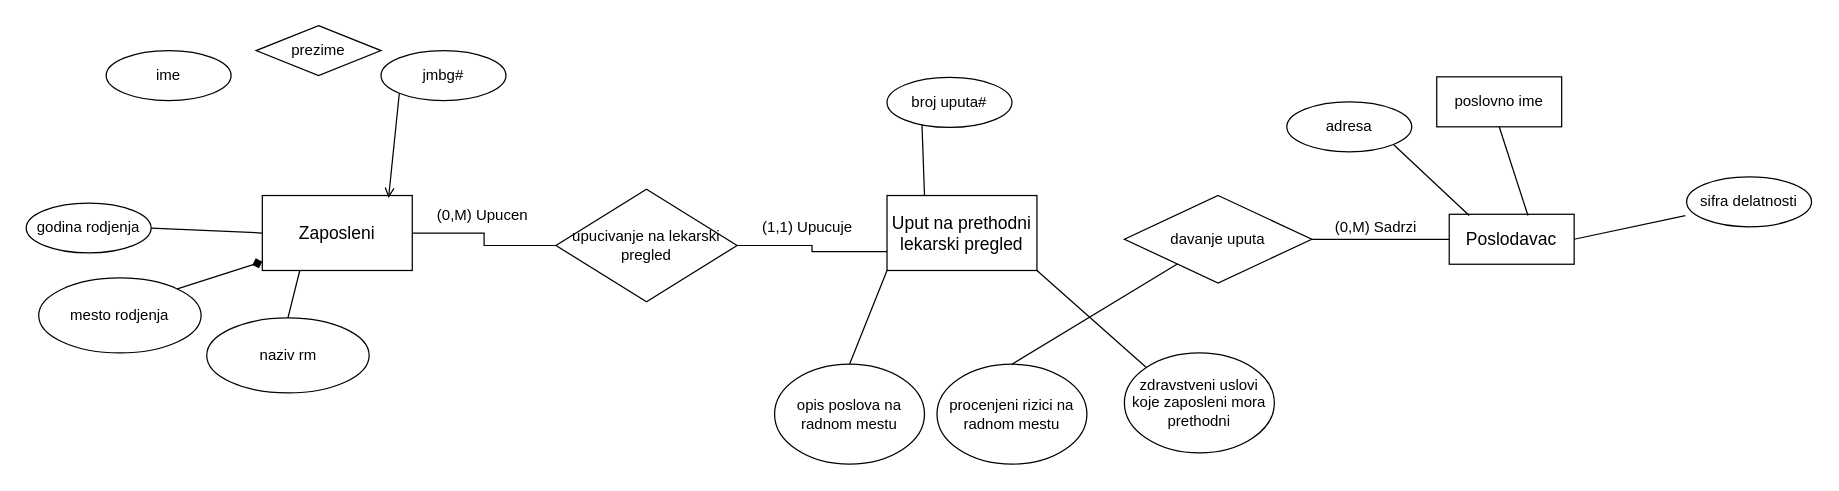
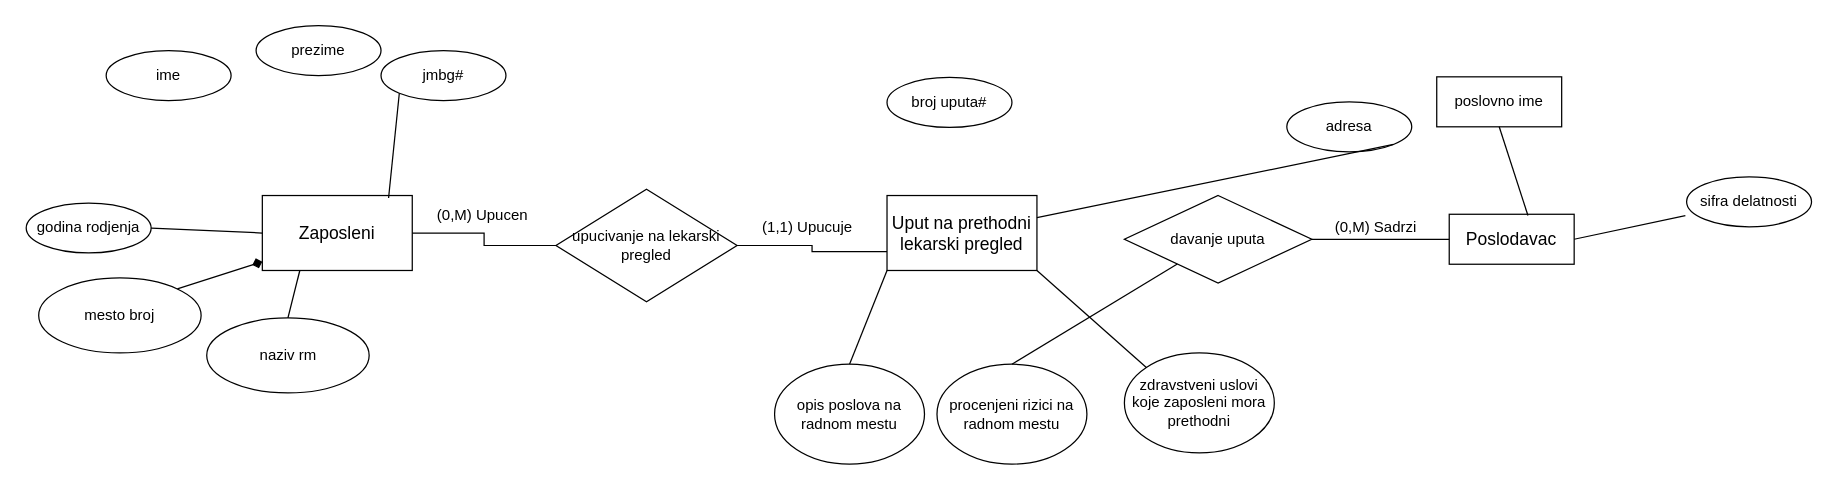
  <mxCell id="0" />
  <mxCell id="1" parent="0" />
  <mxCell id="2" style="rounded=0;orthogonalLoop=1;jettySize=auto;html=1;exitX=1;exitY=1;exitDx=0;exitDy=0;entryX=0;entryY=0;entryDx=0;entryDy=0;endArrow=none;endFill=0;" parent="1" source="3" target="36" edge="1"><mxGeometry relative="1" as="geometry" /></mxCell>
  <mxCell id="3" value="Uput na prethodni lekarski pregled" style="rounded=0;whiteSpace=wrap;html=1;fontSize=14;" parent="1" vertex="1"><mxGeometry x="709" y="156" width="120" height="60" as="geometry" /></mxCell>
  <mxCell id="4" value="&lt;font style=&quot;font-size: 14px;&quot;&gt;Poslodavac&lt;/font&gt;" style="whiteSpace=wrap;html=1;align=center;" parent="1" vertex="1"><mxGeometry x="1159" y="171" width="100" height="40" as="geometry" /></mxCell>
  <mxCell id="5" style="edgeStyle=orthogonalEdgeStyle;rounded=0;orthogonalLoop=1;jettySize=auto;html=1;exitX=1;exitY=0.5;exitDx=0;exitDy=0;entryX=0;entryY=0.5;entryDx=0;entryDy=0;endArrow=none;endFill=0;" parent="1" source="7" target="4" edge="1"><mxGeometry relative="1" as="geometry" /></mxCell>
  <mxCell id="6" value="(0,M) Sadrzi" style="edgeLabel;html=1;align=center;verticalAlign=middle;resizable=0;points=[];fontSize=12;" parent="5" vertex="1" connectable="0"><mxGeometry x="-0.036" y="3" relative="1" as="geometry"><mxPoint x="-3" y="-7" as="offset" /></mxGeometry></mxCell>
  <mxCell id="7" value="davanje uputa" style="shape=rhombus;perimeter=rhombusPerimeter;whiteSpace=wrap;html=1;align=center;" parent="1" vertex="1"><mxGeometry x="899" y="156" width="150" height="70" as="geometry" /></mxCell>
  <mxCell id="8" value="adresa" style="ellipse;whiteSpace=wrap;html=1;align=center;" parent="1" vertex="1"><mxGeometry x="1029" y="81" width="100" height="40" as="geometry" /></mxCell>
- <mxCell id="9" value="" style="endArrow=none;html=1;rounded=0;entryX=0.16;entryY=0.025;entryDx=0;entryDy=0;exitX=1;exitY=1;exitDx=0;exitDy=0;entryPerimeter=0;" parent="1" source="8" target="4" edge="1"><mxGeometry width="50" height="50" relative="1" as="geometry"><mxPoint x="1189" y="311" as="sourcePoint" /><mxPoint x="1244" y="259" as="targetPoint" /></mxGeometry></mxCell>
+ <mxCell id="9" value="" style="endArrow=none;html=1;rounded=0;exitX=1;exitY=1;exitDx=0;exitDy=0;" parent="1" source="8" target="3" edge="1"><mxGeometry width="50" height="50" relative="1" as="geometry"><mxPoint x="1189" y="311" as="sourcePoint" /><mxPoint x="1244" y="259" as="targetPoint" /></mxGeometry></mxCell>
  <mxCell id="10" value="poslovno ime" style="whiteSpace=wrap;html=1;align=center;rounded=0;" parent="1" vertex="1"><mxGeometry x="1149" y="61" width="100" height="40" as="geometry" /></mxCell>
  <mxCell id="11" value="" style="endArrow=none;html=1;rounded=0;entryX=0.63;entryY=0.025;entryDx=0;entryDy=0;exitX=0.5;exitY=1;exitDx=0;exitDy=0;entryPerimeter=0;" parent="1" source="10" target="4" edge="1"><mxGeometry width="50" height="50" relative="1" as="geometry"><mxPoint x="1309" y="301" as="sourcePoint" /><mxPoint x="1404" y="284" as="targetPoint" /></mxGeometry></mxCell>
  <mxCell id="12" value="broj uputa#" style="ellipse;whiteSpace=wrap;html=1;align=center;" parent="1" vertex="1"><mxGeometry x="709" y="61.5" width="100" height="40" as="geometry" /></mxCell>
- <mxCell id="13" value="" style="endArrow=none;html=1;rounded=0;entryX=0.25;entryY=0;entryDx=0;entryDy=0;exitX=0.28;exitY=0.95;exitDx=0;exitDy=0;exitPerimeter=0;" parent="1" source="12" target="3" edge="1"><mxGeometry width="50" height="50" relative="1" as="geometry"><mxPoint x="779" y="300.5" as="sourcePoint" /><mxPoint x="729" y="140.5" as="targetPoint" /></mxGeometry></mxCell>
  <mxCell id="14" value="sifra delatnosti" style="ellipse;whiteSpace=wrap;html=1;align=center;" parent="1" vertex="1"><mxGeometry x="1349" y="141" width="100" height="40" as="geometry" /></mxCell>
  <mxCell id="15" value="" style="endArrow=none;html=1;rounded=0;entryX=1;entryY=0.5;entryDx=0;entryDy=0;exitX=-0.01;exitY=0.775;exitDx=0;exitDy=0;exitPerimeter=0;" parent="1" source="14" target="4" edge="1"><mxGeometry width="50" height="50" relative="1" as="geometry"><mxPoint x="1473" y="136" as="sourcePoint" /><mxPoint x="1299" y="144" as="targetPoint" /></mxGeometry></mxCell>
  <mxCell id="16" value="Zaposleni" style="rounded=0;whiteSpace=wrap;html=1;fontSize=14;" parent="1" vertex="1"><mxGeometry x="209" y="156" width="120" height="60" as="geometry" /></mxCell>
  <mxCell id="17" value="" style="edgeStyle=orthogonalEdgeStyle;rounded=0;orthogonalLoop=1;jettySize=auto;html=1;endArrow=none;endFill=0;entryX=1;entryY=0.5;entryDx=0;entryDy=0;" parent="1" source="21" target="16" edge="1"><mxGeometry relative="1" as="geometry"><mxPoint x="364" y="192" as="targetPoint" /></mxGeometry></mxCell>
  <mxCell id="18" value="&lt;font style=&quot;font-size: 12px;&quot;&gt;(1,1) Upucuje&lt;/font&gt;" style="edgeLabel;html=1;align=center;verticalAlign=middle;resizable=0;points=[];fontSize=12;" parent="17" vertex="1" connectable="0"><mxGeometry x="0.339" y="1" relative="1" as="geometry"><mxPoint x="274" y="-6" as="offset" /></mxGeometry></mxCell>
  <mxCell id="19" style="edgeStyle=orthogonalEdgeStyle;rounded=0;orthogonalLoop=1;jettySize=auto;html=1;exitX=1;exitY=0.5;exitDx=0;exitDy=0;entryX=0;entryY=0.75;entryDx=0;entryDy=0;endArrow=none;endFill=0;" parent="1" source="21" target="3" edge="1"><mxGeometry relative="1" as="geometry"><mxPoint x="694" y="197" as="targetPoint" /></mxGeometry></mxCell>
  <mxCell id="20" value="(0,M) Upucen" style="edgeLabel;html=1;align=center;verticalAlign=middle;resizable=0;points=[];fontSize=12;" parent="19" vertex="1" connectable="0"><mxGeometry x="-0.036" y="3" relative="1" as="geometry"><mxPoint x="-268" y="-25" as="offset" /></mxGeometry></mxCell>
  <mxCell id="21" value="upucivanje na lekarski pregled" style="shape=rhombus;perimeter=rhombusPerimeter;align=center;whiteSpace=wrap;html=1;spacingTop=0;spacing=2;spacingRight=2;spacingLeft=2;" parent="1" vertex="1"><mxGeometry x="444" y="151" width="145" height="90" as="geometry" /></mxCell>
  <mxCell id="22" value="ime" style="ellipse;whiteSpace=wrap;html=1;align=center;" parent="1" vertex="1"><mxGeometry x="84" y="40" width="100" height="40" as="geometry" /></mxCell>
  <mxCell id="23" value="jmbg#" style="ellipse;whiteSpace=wrap;html=1;align=center;" parent="1" vertex="1"><mxGeometry x="304" y="40" width="100" height="40" as="geometry" /></mxCell>
- <mxCell id="24" value="" style="endArrow=open;html=1;rounded=0;entryX=0.842;entryY=0.033;entryDx=0;entryDy=0;exitX=0;exitY=1;exitDx=0;exitDy=0;entryPerimeter=0;" parent="1" source="23" target="16" edge="1"><mxGeometry width="50" height="50" relative="1" as="geometry"><mxPoint x="204" y="200" as="sourcePoint" /><mxPoint x="304" y="132" as="targetPoint" /></mxGeometry></mxCell>
- <mxCell id="25" value="prezime" style="rhombus;whiteSpace=wrap;html=1;align=center;" parent="1" vertex="1"><mxGeometry x="204" y="20" width="100" height="40" as="geometry" /></mxCell>
- <mxCell id="26" value="mesto rodjenja" style="ellipse;whiteSpace=wrap;html=1;align=center;" parent="1" vertex="1"><mxGeometry x="30" y="222" width="130" height="60" as="geometry" /></mxCell>
+ <mxCell id="24" value="" style="endArrow=none;html=1;rounded=0;entryX=0.842;entryY=0.033;entryDx=0;entryDy=0;exitX=0;exitY=1;exitDx=0;exitDy=0;entryPerimeter=0;" parent="1" source="23" target="16" edge="1"><mxGeometry width="50" height="50" relative="1" as="geometry"><mxPoint x="204" y="200" as="sourcePoint" /><mxPoint x="304" y="132" as="targetPoint" /></mxGeometry></mxCell>
+ <mxCell id="25" value="prezime" style="ellipse;whiteSpace=wrap;html=1;align=center;" parent="1" vertex="1"><mxGeometry x="204" y="20" width="100" height="40" as="geometry" /></mxCell>
+ <mxCell id="26" value="mesto broj" style="ellipse;whiteSpace=wrap;html=1;align=center;" parent="1" vertex="1"><mxGeometry x="30" y="222" width="130" height="60" as="geometry" /></mxCell>
  <mxCell id="27" value="" style="endArrow=diamond;html=1;rounded=0;entryX=0;entryY=0.883;entryDx=0;entryDy=0;exitX=1;exitY=0;exitDx=0;exitDy=0;entryPerimeter=0;" parent="1" source="26" target="16" edge="1"><mxGeometry width="50" height="50" relative="1" as="geometry"><mxPoint x="150" y="242" as="sourcePoint" /><mxPoint x="210" y="190" as="targetPoint" /></mxGeometry></mxCell>
  <mxCell id="28" value="godina rodjenja" style="ellipse;whiteSpace=wrap;html=1;align=center;" parent="1" vertex="1"><mxGeometry x="20" y="162" width="100" height="40" as="geometry" /></mxCell>
  <mxCell id="29" value="" style="endArrow=none;html=1;rounded=0;entryX=0;entryY=0.5;entryDx=0;entryDy=0;exitX=1;exitY=0.5;exitDx=0;exitDy=0;" parent="1" source="28" target="16" edge="1"><mxGeometry width="50" height="50" relative="1" as="geometry"><mxPoint x="110" y="182" as="sourcePoint" /><mxPoint x="210" y="172" as="targetPoint" /></mxGeometry></mxCell>
  <mxCell id="30" value="naziv rm" style="ellipse;whiteSpace=wrap;html=1;align=center;" parent="1" vertex="1"><mxGeometry x="164.5" y="254" width="130" height="60" as="geometry" /></mxCell>
  <mxCell id="31" value="" style="endArrow=none;html=1;rounded=0;entryX=0.25;entryY=1;entryDx=0;entryDy=0;exitX=0.5;exitY=0;exitDx=0;exitDy=0;" parent="1" source="30" target="16" edge="1"><mxGeometry width="50" height="50" relative="1" as="geometry"><mxPoint x="284.5" y="274" as="sourcePoint" /><mxPoint x="343.5" y="241" as="targetPoint" /></mxGeometry></mxCell>
  <mxCell id="32" value="opis poslova na radnom mestu" style="ellipse;whiteSpace=wrap;html=1;" parent="1" vertex="1"><mxGeometry x="619" y="291" width="120" height="80" as="geometry" /></mxCell>
  <mxCell id="33" style="rounded=0;orthogonalLoop=1;jettySize=auto;html=1;exitX=0.5;exitY=0;exitDx=0;exitDy=0;entryX=0;entryY=1;entryDx=0;entryDy=0;endArrow=none;endFill=0;" parent="1" source="32" target="3" edge="1"><mxGeometry relative="1" as="geometry" /></mxCell>
  <mxCell id="34" value="procenjeni rizici na radnom mestu" style="ellipse;whiteSpace=wrap;html=1;" parent="1" vertex="1"><mxGeometry x="749" y="291" width="120" height="80" as="geometry" /></mxCell>
  <mxCell id="35" style="rounded=0;orthogonalLoop=1;jettySize=auto;html=1;exitX=0.5;exitY=0;exitDx=0;exitDy=0;endArrow=none;endFill=0;" parent="1" source="34" target="7" edge="1"><mxGeometry relative="1" as="geometry"><mxPoint x="839" y="216" as="targetPoint" /></mxGeometry></mxCell>
  <mxCell id="36" value="zdravstveni uslovi koje zaposleni mora prethodni" style="ellipse;whiteSpace=wrap;html=1;" parent="1" vertex="1"><mxGeometry x="899" y="282" width="120" height="80" as="geometry" /></mxCell>
